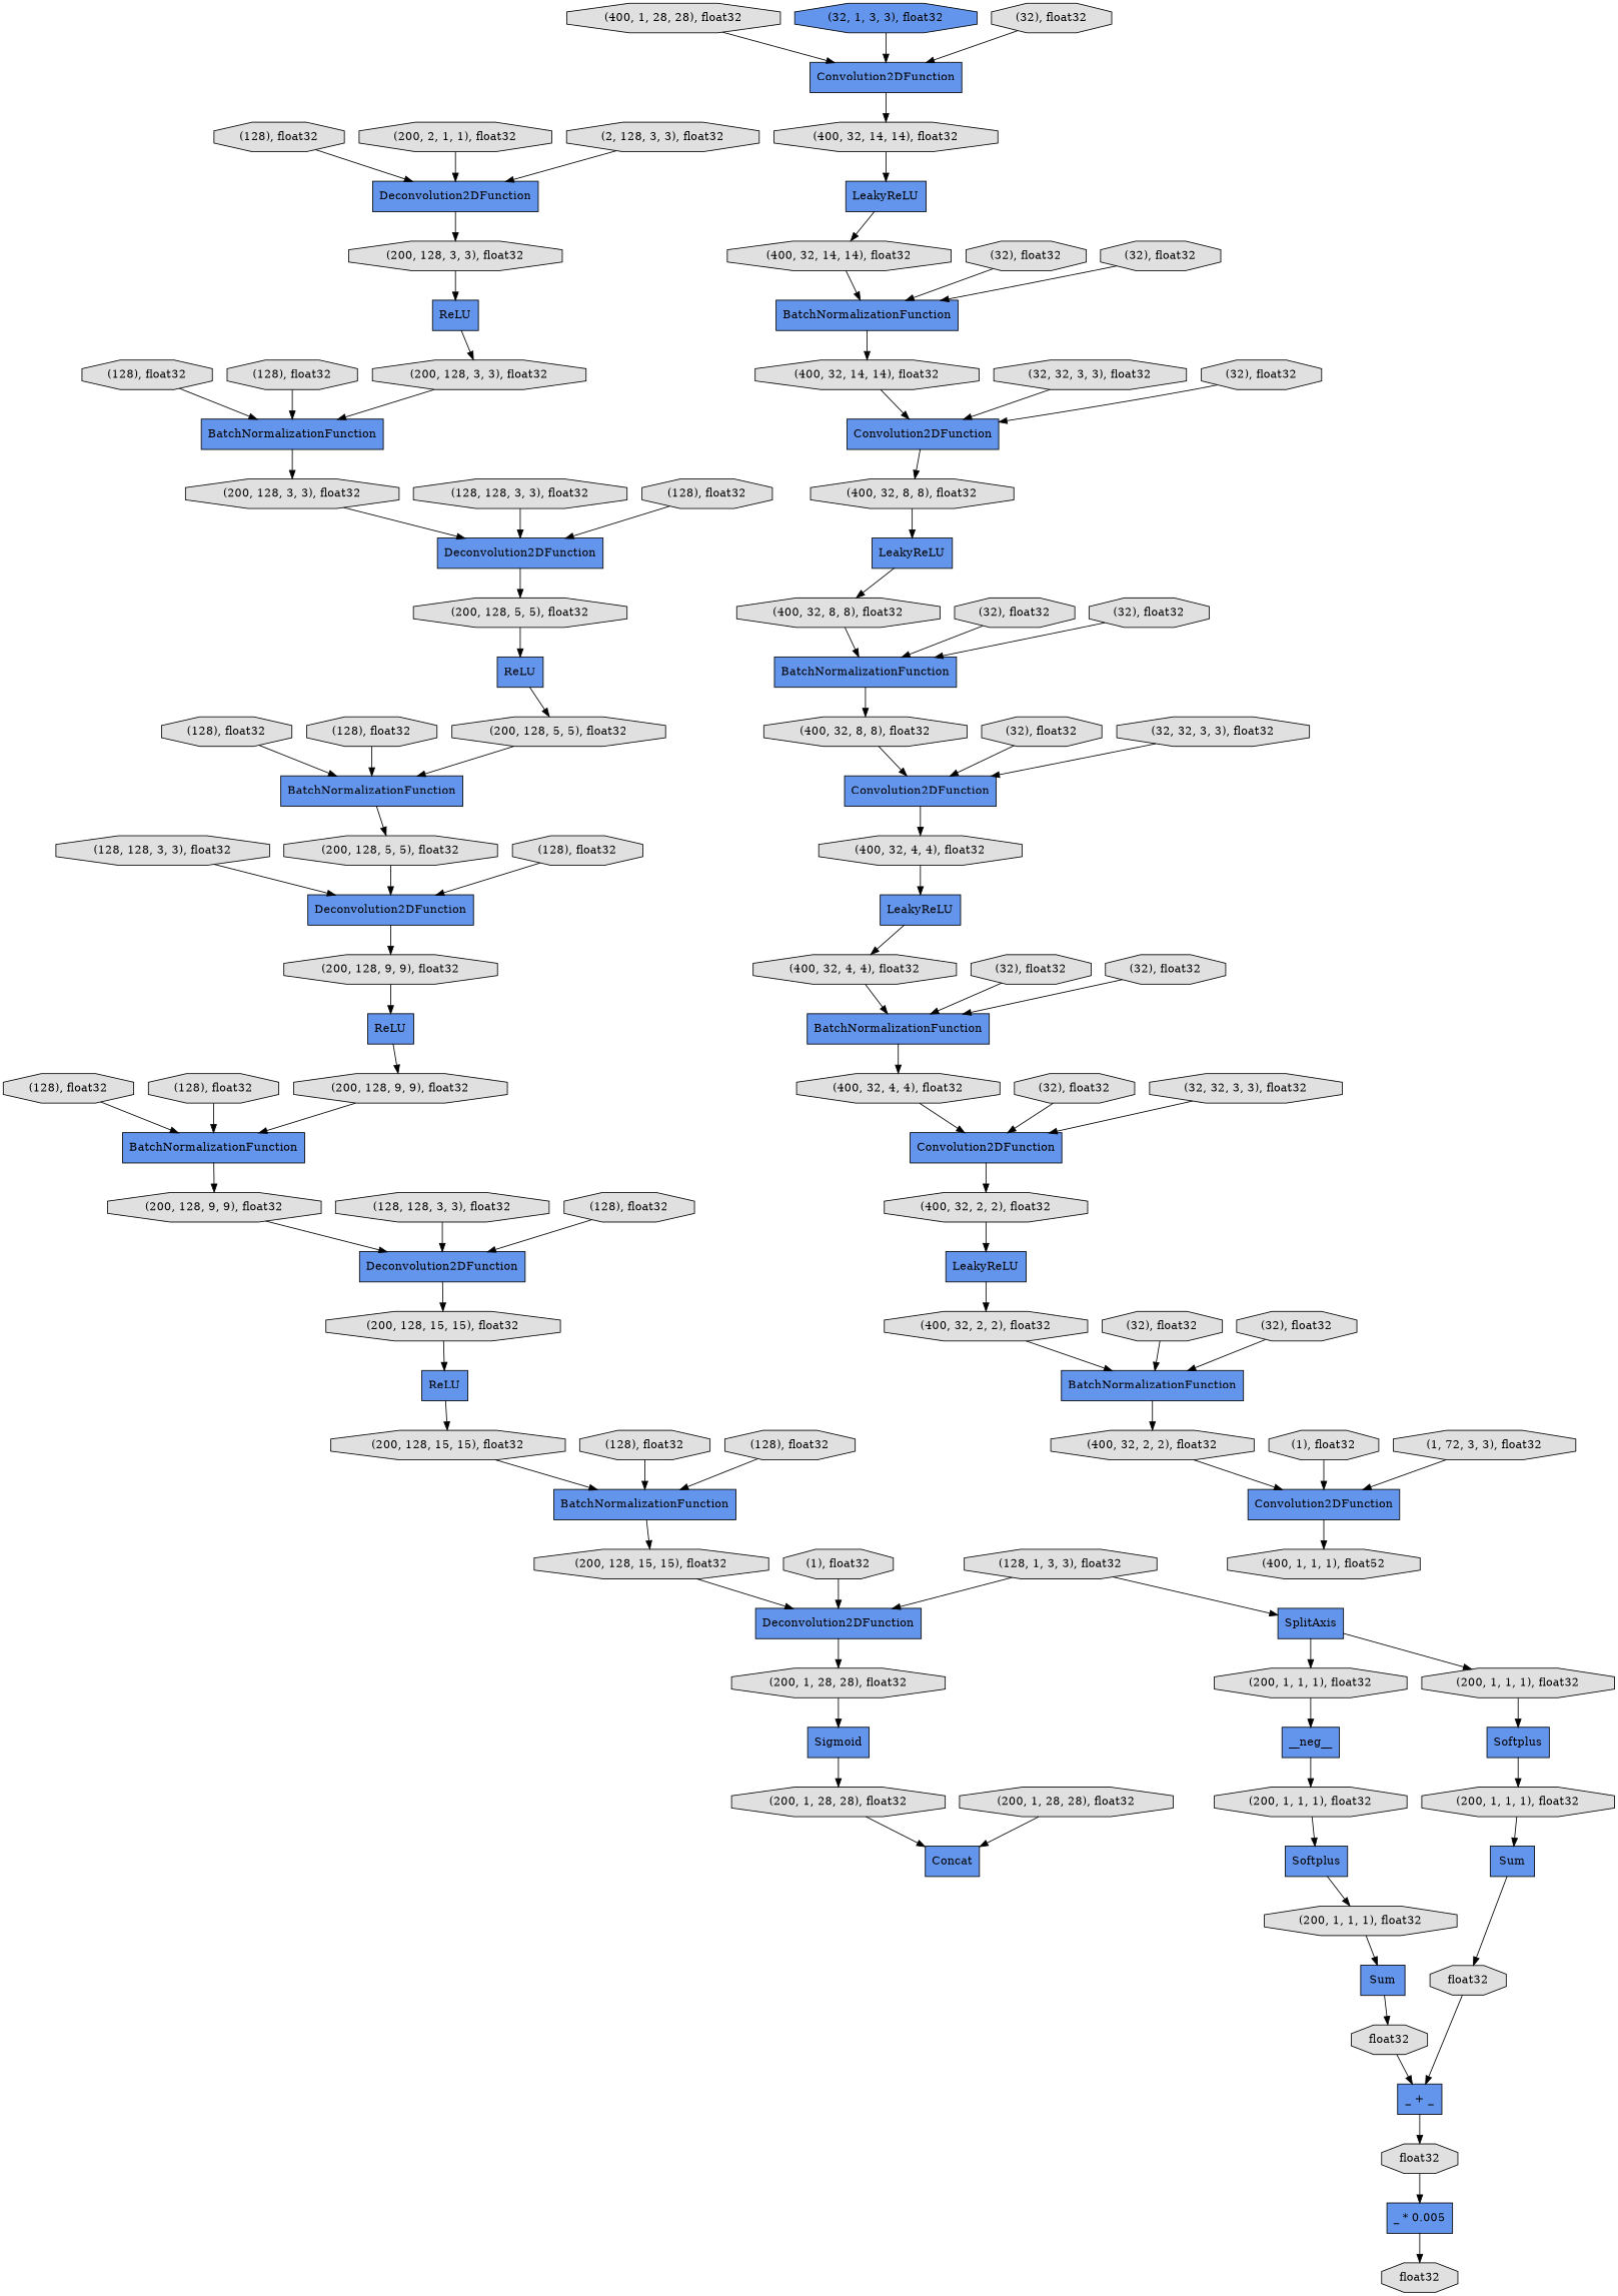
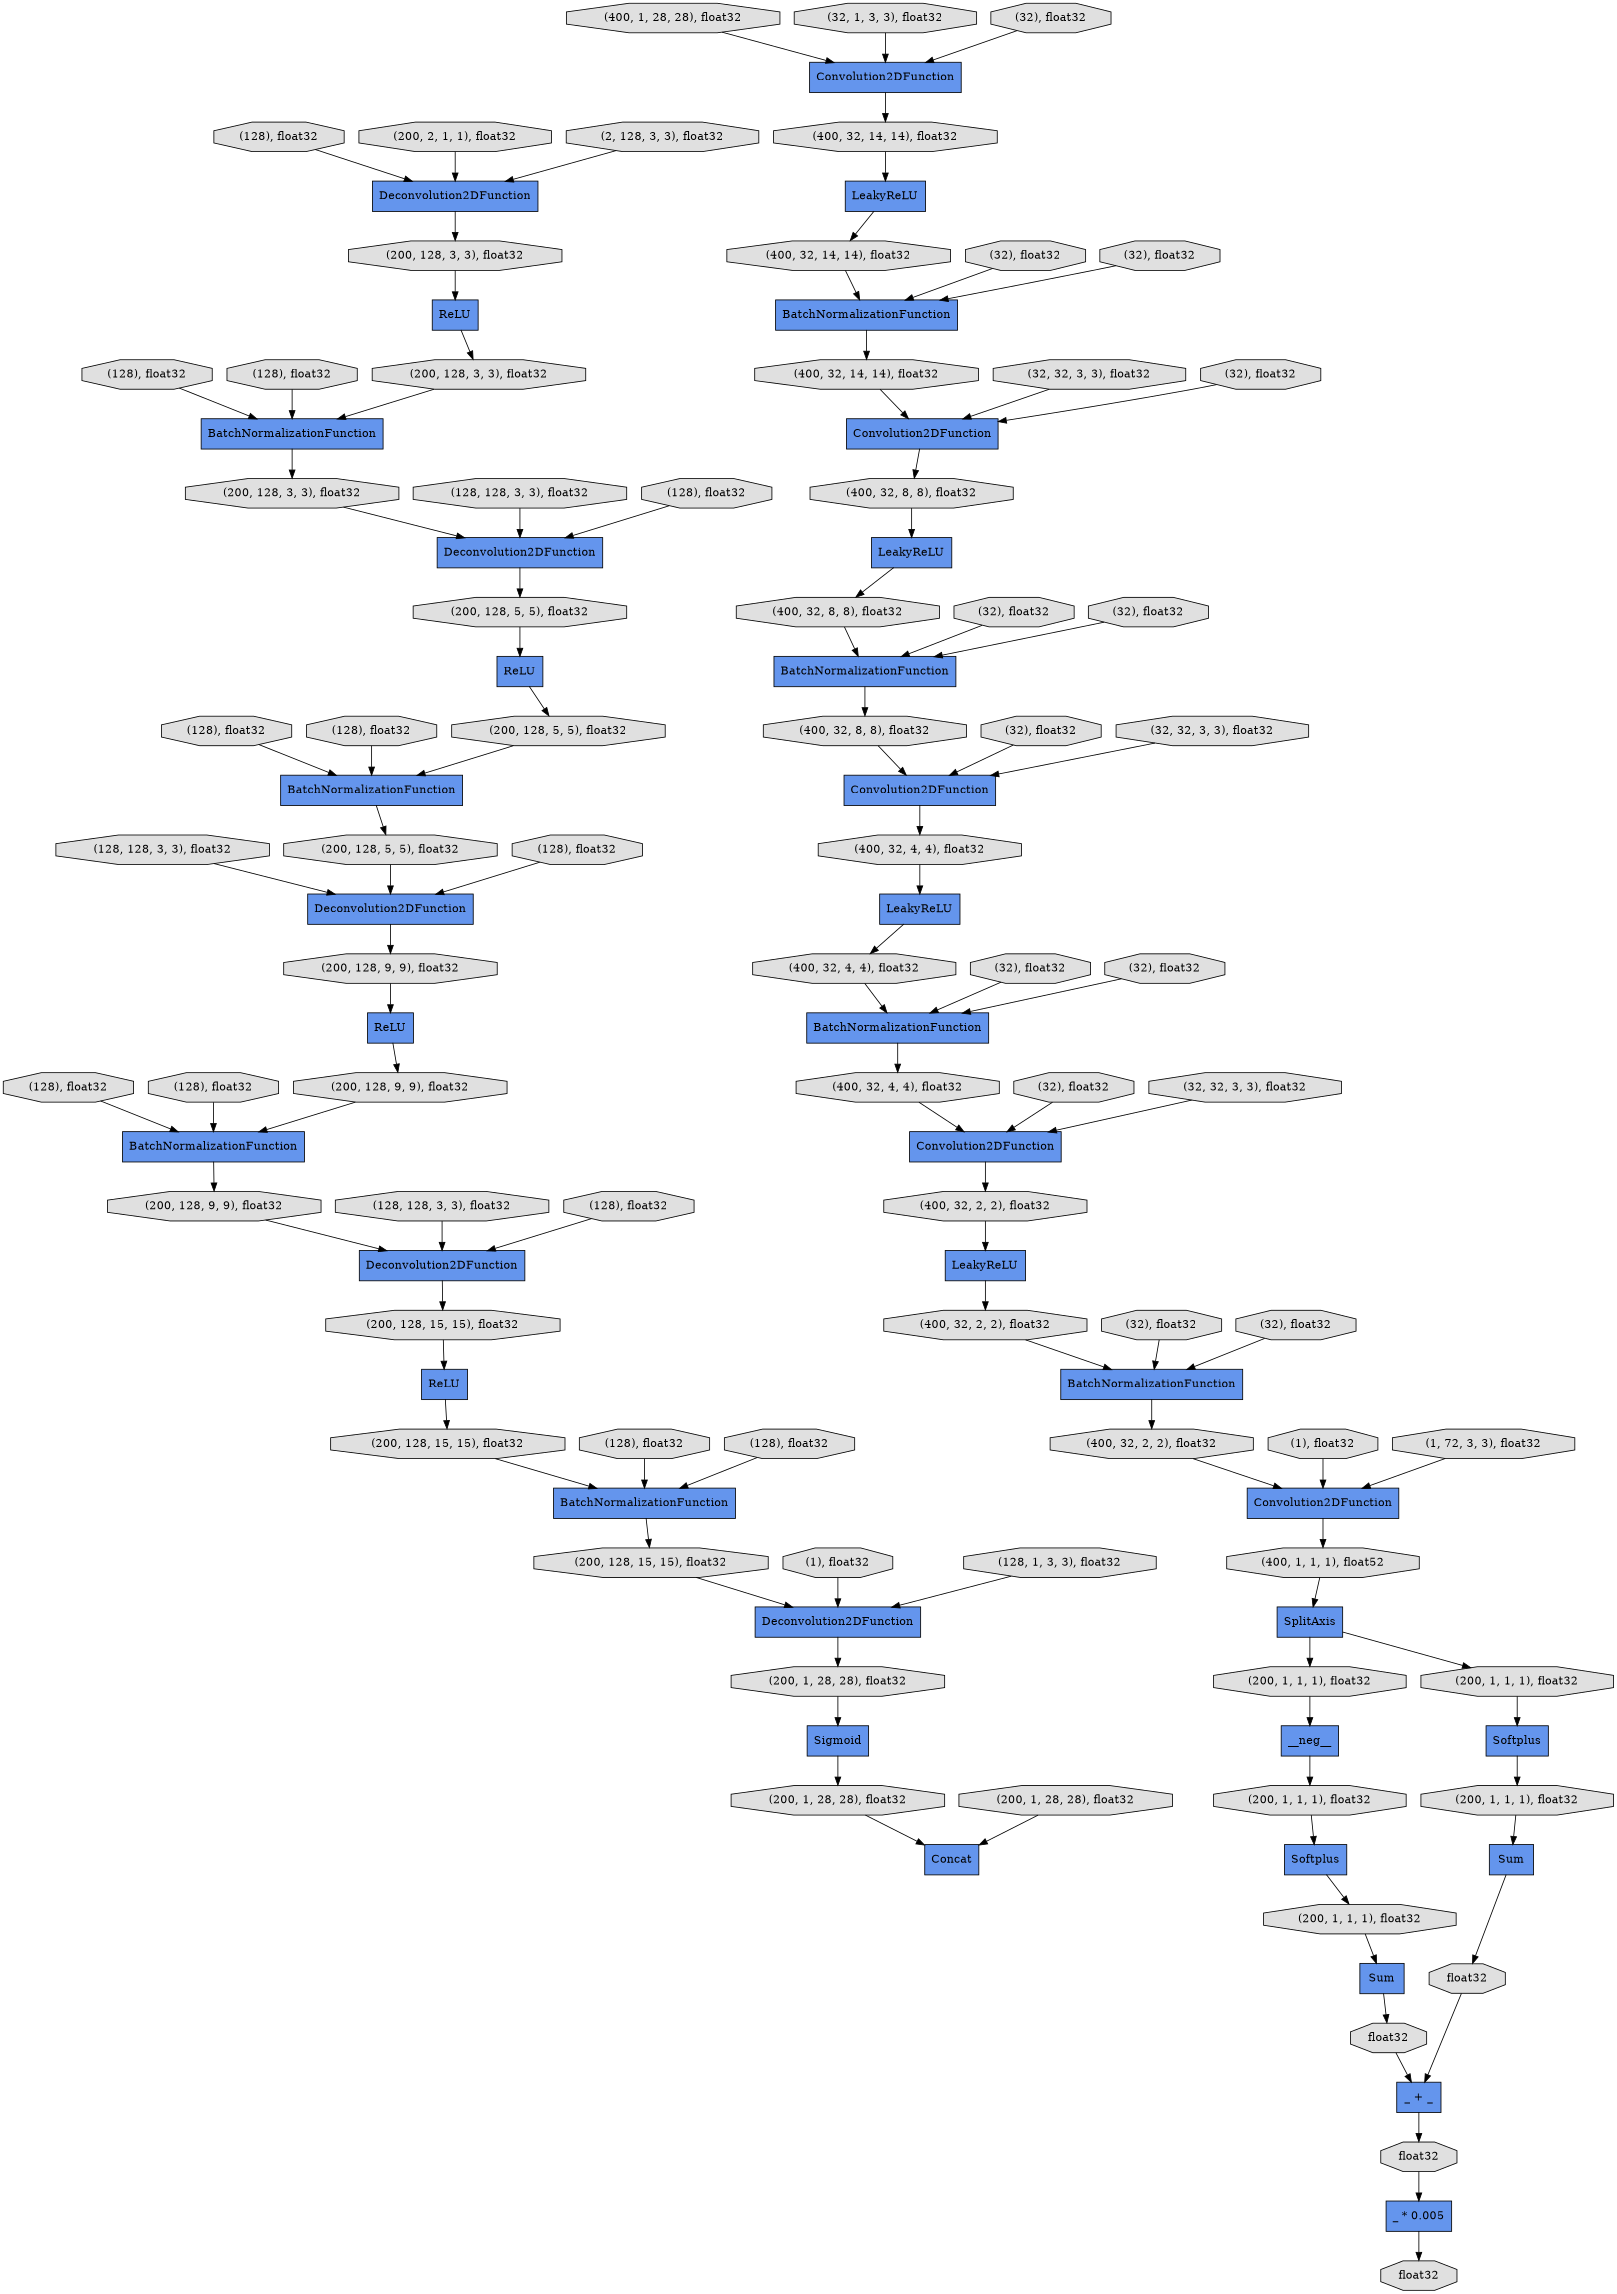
  digraph {
    rankdir=TB
    node [fillcolor="#E0E0E0" shape=octagon style=filled]
    n1 [label="(200, 1, 1, 1), float32"]
    n2 [fillcolor="#6495ED" label=Sum shape=record]
    n3 [label=float32]
    n4 [fillcolor="#6495ED" label=BatchNormalizationFunction shape=record]
    n5 [label="(200, 128, 15, 15), float32"]
    n6 [fillcolor="#6495ED" label=Deconvolution2DFunction shape=record]
    n7 [label="(128, 128, 3, 3), float32"]
    n8 [fillcolor="#6495ED" label=Deconvolution2DFunction shape=record]
    n9 [label="(200, 128, 9, 9), float32"]
    n10 [fillcolor="#6495ED" label="_ + _" shape=record]
    n11 [label=float32]
    n12 [fillcolor="#6495ED" label="_ * 0.005" shape=record]
    n13 [label="(400, 32, 14, 14), float32"]
    n14 [fillcolor="#6495ED" label=Convolution2DFunction shape=record]
    n15 [label="(400, 32, 8, 8), float32"]
    n16 [label="(128), float32"]
    n17 [fillcolor="#6495ED" label=BatchNormalizationFunction shape=record]
    n18 [label="(200, 128, 5, 5), float32"]
    n19 [label="(200, 1, 28, 28), float32"]
    n20 [fillcolor="#6495ED" label=Concat shape=record]
    n21 [label="(128), float32"]
    n22 [label="(400, 1, 28, 28), float32"]
    n23 [fillcolor="#6495ED" label=Convolution2DFunction shape=record]
    n24 [label=float32]
    n25 [label="(200, 128, 15, 15), float32"]
    n26 [label="(128), float32"]
    n27 [fillcolor="#6495ED" label=BatchNormalizationFunction shape=record]
    n28 [label="(200, 128, 9, 9), float32"]
    n29 [label="(128, 128, 3, 3), float32"]
    n30 [fillcolor="#6495ED" label=Deconvolution2DFunction shape=record]
    n31 [label="(200, 128, 15, 15), float32"]
    n32 [label="(200, 1, 28, 28), float32"]
    n33 [fillcolor="#6495ED" label=Sigmoid shape=record]
    n34 [label="(128), float32"]
    n35 [label="(128), float32"]
    n36 [fillcolor="#6495ED" label=BatchNormalizationFunction shape=record]
    n37 [label="(128), float32"]
    n38 [label="(128, 1, 3, 3), float32"]
    n39 [label="(400, 32, 14, 14), float32"]
    n40 [label="(128), float32"]
    n41 [label="(1), float32"]
    n42 [label="(200, 1, 28, 28), float32"]
    n43 [fillcolor="#6495ED" label=LeakyReLU shape=record]
    n44 [label="(128), float32"]
    n45 [fillcolor="#6495ED" label=Deconvolution2DFunction shape=record]
    n46 [label="(200, 128, 3, 3), float32"]
    n47 [label="(400, 32, 14, 14), float32"]
-   n48 [fillcolor="#6495ED" label="(32, 1, 3, 3), float32"]
+   n48 [label="(32, 1, 3, 3), float32"]
    n49 [label="(32), float32"]
    n50 [fillcolor="#6495ED" label=LeakyReLU shape=record]
    n51 [label="(400, 32, 8, 8), float32"]
    n52 [label="(32), float32"]
    n53 [fillcolor="#6495ED" label=BatchNormalizationFunction shape=record]
    n54 [label="(400, 32, 8, 8), float32"]
    n55 [label="(32), float32"]
    n56 [label="(32, 32, 3, 3), float32"]
    n57 [fillcolor="#6495ED" label=Softplus shape=record]
    n58 [fillcolor="#6495ED" label=Convolution2DFunction shape=record]
    n59 [label="(32), float32"]
    n60 [label="(400, 32, 4, 4), float32"]
    n61 [fillcolor="#6495ED" label=BatchNormalizationFunction shape=record]
    n62 [label="(400, 32, 4, 4), float32"]
    n63 [label="(32), float32"]
    n64 [label="(32), float32"]
    n65 [label="(128), float32"]
    n66 [fillcolor="#6495ED" label=BatchNormalizationFunction shape=record]
    n67 [label="(200, 128, 3, 3), float32"]
    n68 [label="(400, 32, 4, 4), float32"]
    n69 [fillcolor="#6495ED" label=LeakyReLU shape=record]
    n70 [fillcolor="#6495ED" label=Convolution2DFunction shape=record]
    n71 [label="(128, 128, 3, 3), float32"]
    n72 [fillcolor="#6495ED" label=Deconvolution2DFunction shape=record]
    n73 [label="(200, 128, 5, 5), float32"]
    n74 [label="(32), float32"]
    n75 [label="(128), float32"]
    n76 [label="(32), float32"]
    n77 [label="(32, 32, 3, 3), float32"]
    n78 [label="(400, 32, 2, 2), float32"]
    n79 [fillcolor="#6495ED" label=BatchNormalizationFunction shape=record]
    n80 [label="(400, 32, 2, 2), float32"]
    n81 [label="(32), float32"]
    n82 [fillcolor="#6495ED" label=Convolution2DFunction shape=record]
    n83 [label="(400, 32, 2, 2), float32"]
    n84 [fillcolor="#6495ED" label=LeakyReLU shape=record]
    n85 [label="(32), float32"]
    n86 [label="(32), float32"]
    n87 [fillcolor="#6495ED" label=__neg__ shape=record]
    n88 [label="(200, 1, 1, 1), float32"]
    n89 [fillcolor="#6495ED" label=Softplus shape=record]
    n90 [label="(200, 1, 1, 1), float32"]
    n91 [label="(32), float32"]
    n92 [label="(32, 32, 3, 3), float32"]
    n93 [label="(400, 1, 1, 1), float52"]
    n94 [fillcolor="#6495ED" label=SplitAxis shape=record]
    n95 [label="(1), float32"]
    n96 [label="(200, 1, 1, 1), float32"]
    n97 [label="(200, 1, 1, 1), float32"]
    n98 [fillcolor="#6495ED" label=Sum shape=record]
    n99 [label=float32]
    n100 [label="(1, 72, 3, 3), float32"]
    n101 [label="(128), float32"]
    n102 [label="(128), float32"]
    n103 [fillcolor="#6495ED" label=ReLU shape=record]
    n104 [label="(200, 2, 1, 1), float32"]
    n105 [fillcolor="#6495ED" label=ReLU shape=record]
    n106 [label="(200, 128, 3, 3), float32"]
    n107 [label="(200, 128, 5, 5), float32"]
    n108 [fillcolor="#6495ED" label=ReLU shape=record]
    n109 [label="(200, 128, 9, 9), float32"]
    n110 [fillcolor="#6495ED" label=ReLU shape=record]
    n111 [label="(2, 128, 3, 3), float32"]
    n1 -> n2
    n2 -> n3
    n3 -> n10
    n4 -> n5
    n5 -> n6
    n6 -> n32
    n7 -> n8
    n8 -> n9
    n9 -> n110
    n10 -> n11
    n11 -> n12
    n12 -> n24
    n13 -> n14
    n14 -> n15
    n15 -> n50
    n16 -> n17
    n17 -> n18
    n18 -> n8
    n19 -> n20
    n21 -> n8
    n22 -> n23
    n23 -> n47
    n25 -> n4
    n26 -> n27
    n27 -> n28
    n28 -> n30
    n29 -> n30
    n30 -> n31
    n31 -> n103
    n32 -> n33
    n33 -> n19
    n34 -> n27
    n35 -> n30
    n36 -> n13
    n37 -> n4
    n38 -> n6
    n39 -> n36
    n40 -> n4
    n41 -> n6
    n42 -> n20
    n43 -> n39
    n44 -> n45
    n45 -> n46
    n46 -> n105
    n47 -> n43
    n48 -> n23
    n49 -> n23
    n50 -> n51
    n51 -> n53
    n52 -> n36
    n53 -> n54
    n54 -> n58
    n55 -> n36
    n56 -> n14
    n57 -> n1
    n58 -> n68
    n59 -> n14
    n60 -> n61
    n61 -> n62
    n62 -> n70
    n63 -> n53
    n64 -> n53
    n65 -> n66
    n66 -> n67
    n67 -> n72
    n68 -> n69
    n69 -> n60
    n70 -> n83
    n71 -> n72
    n72 -> n73
    n73 -> n108
    n74 -> n58
    n75 -> n66
    n76 -> n61
    n77 -> n58
    n78 -> n79
    n79 -> n80
    n80 -> n82
    n81 -> n61
    n82 -> n93
    n83 -> n84
    n84 -> n78
    n85 -> n70
    n86 -> n79
    n87 -> n88
    n88 -> n89
    n89 -> n90
    n90 -> n98
    n91 -> n79
    n92 -> n70
-   n38 -> n94
+   n93 -> n94
    n94 -> n96
    n94 -> n97
    n95 -> n82
    n96 -> n87
    n97 -> n57
    n98 -> n99
    n99 -> n10
    n100 -> n82
    n101 -> n72
    n102 -> n17
    n103 -> n25
    n104 -> n45
    n105 -> n106
    n106 -> n66
    n107 -> n17
    n108 -> n107
    n109 -> n27
    n110 -> n109
    n111 -> n45
  }
